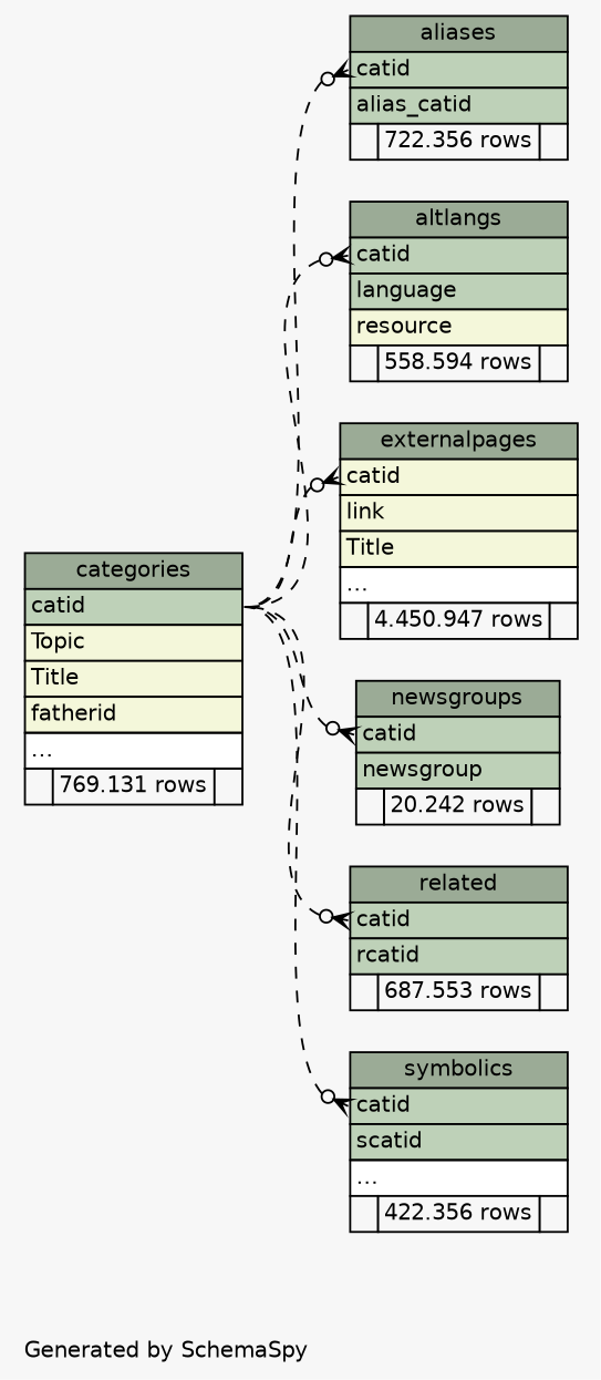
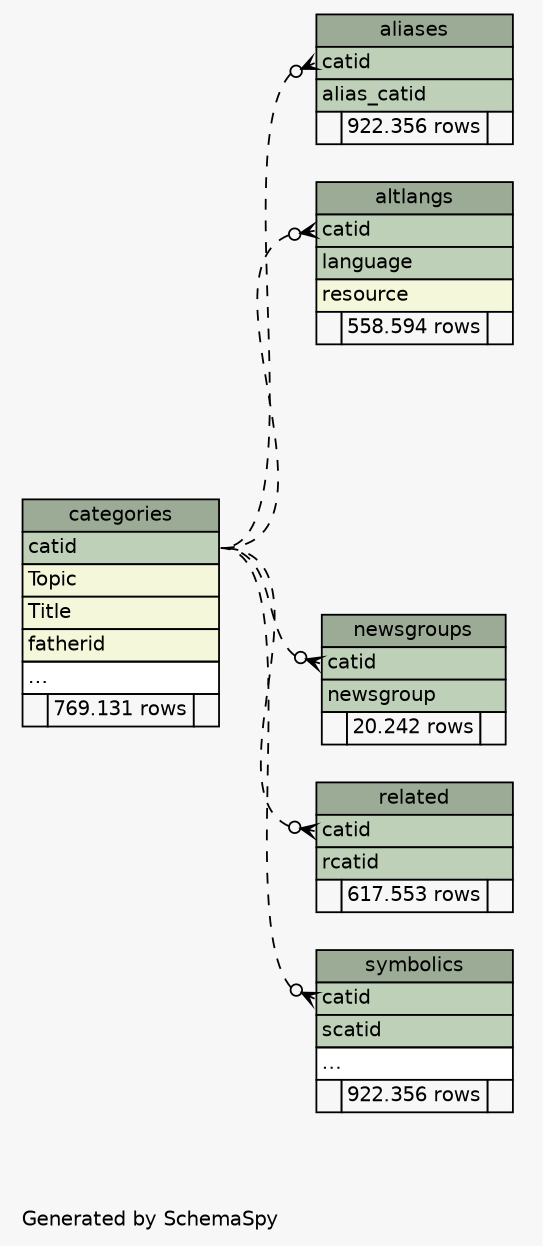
  digraph {
    bgcolor="#f7f7f7"
    fontname=Helvetica
    fontsize=11
    label="\nGenerated by SchemaSpy"
    labeljust=l
    nodesep=0.18
    rankdir=RL
    ranksep=0.46
    node [fontname=Helvetica fontsize=11 shape=plaintext]
    edge [arrowhead=none arrowsize=0.8 arrowtail=crowodot dir=back headport="catid:e" style=dashed tailport="catid:w"]
-   n1 [label=<     <TABLE BORDER="0" CELLBORDER="1" CELLSPACING="0" BGCOLOR="#ffffff">       <TR><TD COLSPAN="3" BGCOLOR="#9bab96" ALIGN="CENTER">aliases</TD></TR>       <TR><TD PORT="catid" COLSPAN="3" BGCOLOR="#bed1b8" ALIGN="LEFT">catid</TD></TR>       <TR><TD PORT="alias_catid" COLSPAN="3" BGCOLOR="#bed1b8" ALIGN="LEFT">alias_catid</TD></TR>       <TR><TD ALIGN="LEFT" BGCOLOR="#f7f7f7">  </TD><TD ALIGN="RIGHT" BGCOLOR="#f7f7f7">722.356 rows</TD><TD ALIGN="RIGHT" BGCOLOR="#f7f7f7">  </TD></TR>     </TABLE>>]
+   n1 [label=<     <TABLE BORDER="0" CELLBORDER="1" CELLSPACING="0" BGCOLOR="#ffffff">       <TR><TD COLSPAN="3" BGCOLOR="#9bab96" ALIGN="CENTER">aliases</TD></TR>       <TR><TD PORT="catid" COLSPAN="3" BGCOLOR="#bed1b8" ALIGN="LEFT">catid</TD></TR>       <TR><TD PORT="alias_catid" COLSPAN="3" BGCOLOR="#bed1b8" ALIGN="LEFT">alias_catid</TD></TR>       <TR><TD ALIGN="LEFT" BGCOLOR="#f7f7f7">  </TD><TD ALIGN="RIGHT" BGCOLOR="#f7f7f7">922.356 rows</TD><TD ALIGN="RIGHT" BGCOLOR="#f7f7f7">  </TD></TR>     </TABLE>>]
    n2 [label=<     <TABLE BORDER="0" CELLBORDER="1" CELLSPACING="0" BGCOLOR="#ffffff">       <TR><TD COLSPAN="3" BGCOLOR="#9bab96" ALIGN="CENTER">categories</TD></TR>       <TR><TD PORT="catid" COLSPAN="3" BGCOLOR="#bed1b8" ALIGN="LEFT">catid</TD></TR>       <TR><TD PORT="Topic" COLSPAN="3" BGCOLOR="#f4f7da" ALIGN="LEFT">Topic</TD></TR>       <TR><TD PORT="Title" COLSPAN="3" BGCOLOR="#f4f7da" ALIGN="LEFT">Title</TD></TR>       <TR><TD PORT="fatherid" COLSPAN="3" BGCOLOR="#f4f7da" ALIGN="LEFT">fatherid</TD></TR>       <TR><TD PORT="elipses" COLSPAN="3" ALIGN="LEFT">...</TD></TR>       <TR><TD ALIGN="LEFT" BGCOLOR="#f7f7f7">  </TD><TD ALIGN="RIGHT" BGCOLOR="#f7f7f7">769.131 rows</TD><TD ALIGN="RIGHT" BGCOLOR="#f7f7f7">  </TD></TR>     </TABLE>>]
    n3 [label=<     <TABLE BORDER="0" CELLBORDER="1" CELLSPACING="0" BGCOLOR="#ffffff">       <TR><TD COLSPAN="3" BGCOLOR="#9bab96" ALIGN="CENTER">altlangs</TD></TR>       <TR><TD PORT="catid" COLSPAN="3" BGCOLOR="#bed1b8" ALIGN="LEFT">catid</TD></TR>       <TR><TD PORT="language" COLSPAN="3" BGCOLOR="#bed1b8" ALIGN="LEFT">language</TD></TR>       <TR><TD PORT="resource" COLSPAN="3" BGCOLOR="#f4f7da" ALIGN="LEFT">resource</TD></TR>       <TR><TD ALIGN="LEFT" BGCOLOR="#f7f7f7">  </TD><TD ALIGN="RIGHT" BGCOLOR="#f7f7f7">558.594 rows</TD><TD ALIGN="RIGHT" BGCOLOR="#f7f7f7">  </TD></TR>     </TABLE>>]
-   n4 [label=<     <TABLE BORDER="0" CELLBORDER="1" CELLSPACING="0" BGCOLOR="#ffffff">       <TR><TD COLSPAN="3" BGCOLOR="#9bab96" ALIGN="CENTER">externalpages</TD></TR>       <TR><TD PORT="catid" COLSPAN="3" BGCOLOR="#f4f7da" ALIGN="LEFT">catid</TD></TR>       <TR><TD PORT="link" COLSPAN="3" BGCOLOR="#f4f7da" ALIGN="LEFT">link</TD></TR>       <TR><TD PORT="Title" COLSPAN="3" BGCOLOR="#f4f7da" ALIGN="LEFT">Title</TD></TR>       <TR><TD PORT="elipses" COLSPAN="3" ALIGN="LEFT">...</TD></TR>       <TR><TD ALIGN="LEFT" BGCOLOR="#f7f7f7">  </TD><TD ALIGN="RIGHT" BGCOLOR="#f7f7f7">4.450.947 rows</TD><TD ALIGN="RIGHT" BGCOLOR="#f7f7f7">  </TD></TR>     </TABLE>>]
    n5 [label=<     <TABLE BORDER="0" CELLBORDER="1" CELLSPACING="0" BGCOLOR="#ffffff">       <TR><TD COLSPAN="3" BGCOLOR="#9bab96" ALIGN="CENTER">newsgroups</TD></TR>       <TR><TD PORT="catid" COLSPAN="3" BGCOLOR="#bed1b8" ALIGN="LEFT">catid</TD></TR>       <TR><TD PORT="newsgroup" COLSPAN="3" BGCOLOR="#bed1b8" ALIGN="LEFT">newsgroup</TD></TR>       <TR><TD ALIGN="LEFT" BGCOLOR="#f7f7f7">  </TD><TD ALIGN="RIGHT" BGCOLOR="#f7f7f7">20.242 rows</TD><TD ALIGN="RIGHT" BGCOLOR="#f7f7f7">  </TD></TR>     </TABLE>>]
-   n6 [label=<     <TABLE BORDER="0" CELLBORDER="1" CELLSPACING="0" BGCOLOR="#ffffff">       <TR><TD COLSPAN="3" BGCOLOR="#9bab96" ALIGN="CENTER">related</TD></TR>       <TR><TD PORT="catid" COLSPAN="3" BGCOLOR="#bed1b8" ALIGN="LEFT">catid</TD></TR>       <TR><TD PORT="rcatid" COLSPAN="3" BGCOLOR="#bed1b8" ALIGN="LEFT">rcatid</TD></TR>       <TR><TD ALIGN="LEFT" BGCOLOR="#f7f7f7">  </TD><TD ALIGN="RIGHT" BGCOLOR="#f7f7f7">687.553 rows</TD><TD ALIGN="RIGHT" BGCOLOR="#f7f7f7">  </TD></TR>     </TABLE>>]
-   n7 [label=<     <TABLE BORDER="0" CELLBORDER="1" CELLSPACING="0" BGCOLOR="#ffffff">       <TR><TD COLSPAN="3" BGCOLOR="#9bab96" ALIGN="CENTER">symbolics</TD></TR>       <TR><TD PORT="catid" COLSPAN="3" BGCOLOR="#bed1b8" ALIGN="LEFT">catid</TD></TR>       <TR><TD PORT="scatid" COLSPAN="3" BGCOLOR="#bed1b8" ALIGN="LEFT">scatid</TD></TR>       <TR><TD PORT="elipses" COLSPAN="3" ALIGN="LEFT">...</TD></TR>       <TR><TD ALIGN="LEFT" BGCOLOR="#f7f7f7">  </TD><TD ALIGN="RIGHT" BGCOLOR="#f7f7f7">422.356 rows</TD><TD ALIGN="RIGHT" BGCOLOR="#f7f7f7">  </TD></TR>     </TABLE>>]
+   n6 [label=<     <TABLE BORDER="0" CELLBORDER="1" CELLSPACING="0" BGCOLOR="#ffffff">       <TR><TD COLSPAN="3" BGCOLOR="#9bab96" ALIGN="CENTER">related</TD></TR>       <TR><TD PORT="catid" COLSPAN="3" BGCOLOR="#bed1b8" ALIGN="LEFT">catid</TD></TR>       <TR><TD PORT="rcatid" COLSPAN="3" BGCOLOR="#bed1b8" ALIGN="LEFT">rcatid</TD></TR>       <TR><TD ALIGN="LEFT" BGCOLOR="#f7f7f7">  </TD><TD ALIGN="RIGHT" BGCOLOR="#f7f7f7">617.553 rows</TD><TD ALIGN="RIGHT" BGCOLOR="#f7f7f7">  </TD></TR>     </TABLE>>]
+   n7 [label=<     <TABLE BORDER="0" CELLBORDER="1" CELLSPACING="0" BGCOLOR="#ffffff">       <TR><TD COLSPAN="3" BGCOLOR="#9bab96" ALIGN="CENTER">symbolics</TD></TR>       <TR><TD PORT="catid" COLSPAN="3" BGCOLOR="#bed1b8" ALIGN="LEFT">catid</TD></TR>       <TR><TD PORT="scatid" COLSPAN="3" BGCOLOR="#bed1b8" ALIGN="LEFT">scatid</TD></TR>       <TR><TD PORT="elipses" COLSPAN="3" ALIGN="LEFT">...</TD></TR>       <TR><TD ALIGN="LEFT" BGCOLOR="#f7f7f7">  </TD><TD ALIGN="RIGHT" BGCOLOR="#f7f7f7">922.356 rows</TD><TD ALIGN="RIGHT" BGCOLOR="#f7f7f7">  </TD></TR>     </TABLE>>]
    n1 -> n2
    n3 -> n2
-   n4 -> n2
    n5 -> n2
    n6 -> n2
    n7 -> n2
  }
